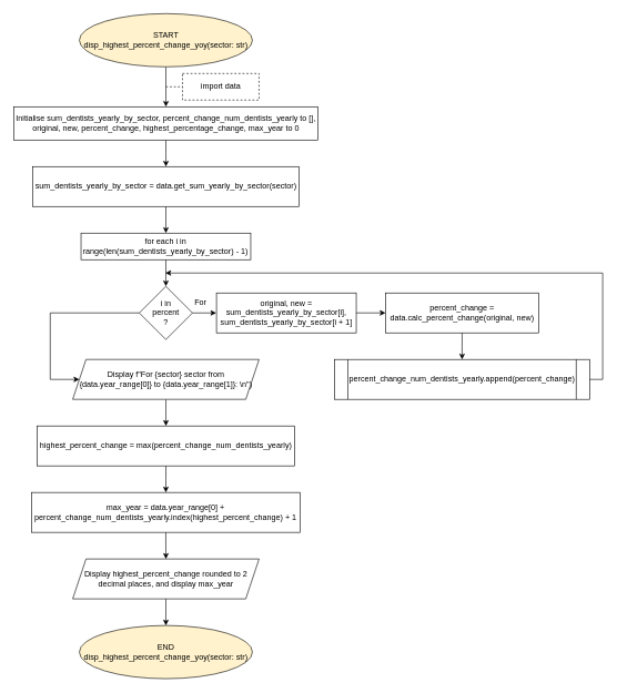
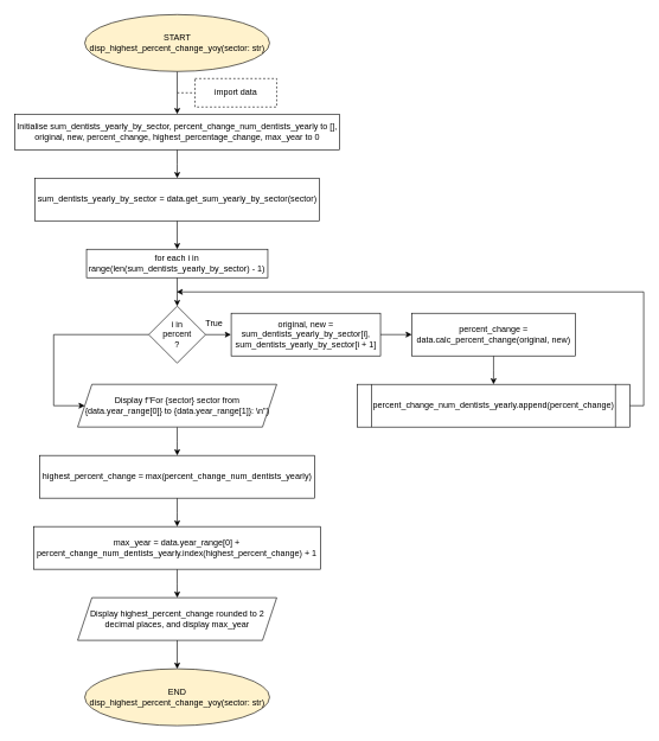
  <mxCell id="0" />
  <mxCell id="1" parent="0" />
  <mxCell id="2" value="" style="edgeStyle=orthogonalEdgeStyle;rounded=0;orthogonalLoop=1;jettySize=auto;html=1;" edge="1" parent="1" source="3" target="5"><mxGeometry relative="1" as="geometry" /></mxCell>
  <mxCell id="3" value="START&lt;br&gt;disp_highest_percent_change_yoy(sector: str)" style="ellipse;whiteSpace=wrap;html=1;rounded=0;fillColor=#fff2cc;" vertex="1" parent="1"><mxGeometry x="118.75" width="260" height="80" as="geometry" y="20" /></mxCell>
  <mxCell id="4" value="" style="edgeStyle=orthogonalEdgeStyle;rounded=0;orthogonalLoop=1;jettySize=auto;html=1;" edge="1" parent="1" source="5" target="9"><mxGeometry relative="1" as="geometry" /></mxCell>
  <mxCell id="5" value="Initialise sum_dentists_yearly_by_sector,&amp;nbsp;percent_change_num_dentists_yearly to [], original, new, percent_change, highest_percentage_change, max_year to 0" style="whiteSpace=wrap;html=1;rounded=0;" vertex="1" parent="1"><mxGeometry x="20.63" y="160" width="456.25" height="50" as="geometry" /></mxCell>
  <mxCell id="6" value="import data" style="rounded=0;whiteSpace=wrap;html=1;glass=0;dashed=1;" vertex="1" parent="1"><mxGeometry x="273.75" y="110" width="115" height="40" as="geometry" /></mxCell>
  <mxCell id="7" value="" style="endArrow=none;dashed=1;html=1;rounded=0;strokeColor=default;entryX=0;entryY=0.5;entryDx=0;entryDy=0;" edge="1" parent="1" target="6"><mxGeometry width="50" height="50" relative="1" as="geometry"><mxPoint x="248.75" y="130" as="sourcePoint" /><mxPoint x="440.75" y="360" as="targetPoint" /></mxGeometry></mxCell>
  <mxCell id="8" value="" style="edgeStyle=orthogonalEdgeStyle;rounded=0;orthogonalLoop=1;jettySize=auto;html=1;" edge="1" parent="1" source="9" target="11"><mxGeometry relative="1" as="geometry" /></mxCell>
  <mxCell id="9" value="sum_dentists_yearly_by_sector = data.get_sum_yearly_by_sector(sector)" style="rounded=0;whiteSpace=wrap;html=1;" vertex="1" parent="1"><mxGeometry x="48.75" y="250" width="400" height="60" as="geometry" /></mxCell>
  <mxCell id="10" value="" style="edgeStyle=orthogonalEdgeStyle;rounded=0;orthogonalLoop=1;jettySize=auto;html=1;" edge="1" parent="1" source="11" target="13"><mxGeometry relative="1" as="geometry" /></mxCell>
  <mxCell id="11" value="for each i in range(len(sum_dentists_yearly_by_sector) - 1)" style="rounded=0;whiteSpace=wrap;html=1;" vertex="1" parent="1"><mxGeometry x="121.25" y="350" width="255" height="40" as="geometry" /></mxCell>
  <mxCell id="12" style="edgeStyle=orthogonalEdgeStyle;rounded=0;orthogonalLoop=1;jettySize=auto;html=1;exitX=0;exitY=0.5;exitDx=0;exitDy=0;entryX=0;entryY=0.5;entryDx=0;entryDy=0;" edge="1" parent="1" source="13" target="23"><mxGeometry relative="1" as="geometry"><mxPoint x="75" y="570" as="targetPoint" /><Array as="points"><mxPoint x="75" y="470" /><mxPoint x="75" y="570" /></Array></mxGeometry></mxCell>
  <mxCell id="13" value="i in&lt;br&gt;percent&lt;br&gt;?" style="rhombus;whiteSpace=wrap;html=1;" vertex="1" parent="1"><mxGeometry x="208.75" y="430" width="80" height="80" as="geometry" /></mxCell>
  <mxCell id="14" value="" style="edgeStyle=orthogonalEdgeStyle;rounded=0;orthogonalLoop=1;jettySize=auto;html=1;" edge="1" parent="1"><mxGeometry relative="1" as="geometry"><mxPoint x="288.707" y="470.043" as="sourcePoint" /><mxPoint x="324.447" y="470.043" as="targetPoint" /></mxGeometry></mxCell>
- <mxCell id="15" value="For" style="text;html=1;strokeColor=none;fillColor=none;align=center;verticalAlign=middle;whiteSpace=wrap;rounded=0;" vertex="1" parent="1"><mxGeometry x="271.25" y="440" width="60" height="30" as="geometry" /></mxCell>
+ <mxCell id="15" value="True" style="text;html=1;strokeColor=none;fillColor=none;align=center;verticalAlign=middle;whiteSpace=wrap;rounded=0;" vertex="1" parent="1"><mxGeometry x="271.25" y="440" width="60" height="30" as="geometry" /></mxCell>
  <mxCell id="16" value="" style="edgeStyle=orthogonalEdgeStyle;rounded=0;orthogonalLoop=1;jettySize=auto;html=1;" edge="1" parent="1" source="17" target="19"><mxGeometry relative="1" as="geometry" /></mxCell>
  <mxCell id="17" value="original, new = sum_dentists_yearly_by_sector[i], sum_dentists_yearly_by_sector[i + 1]" style="rounded=0;whiteSpace=wrap;html=1;" vertex="1" parent="1"><mxGeometry x="324.75" y="440" width="210" height="60" as="geometry" /></mxCell>
  <mxCell id="18" value="" style="edgeStyle=orthogonalEdgeStyle;rounded=0;orthogonalLoop=1;jettySize=auto;html=1;" edge="1" parent="1" source="19"><mxGeometry relative="1" as="geometry"><mxPoint x="693.75" y="540" as="targetPoint" /></mxGeometry></mxCell>
  <mxCell id="19" value="percent_change = data.calc_percent_change(original, new)" style="whiteSpace=wrap;html=1;rounded=0;" vertex="1" parent="1"><mxGeometry x="578.75" y="440" width="230" height="60" as="geometry" /></mxCell>
  <mxCell id="20" style="edgeStyle=orthogonalEdgeStyle;rounded=0;orthogonalLoop=1;jettySize=auto;html=1;exitX=1;exitY=0.5;exitDx=0;exitDy=0;" edge="1" parent="1" source="21"><mxGeometry relative="1" as="geometry"><mxPoint x="248" y="410" as="targetPoint" /><Array as="points"><mxPoint x="905" y="570" /></Array></mxGeometry></mxCell>
  <mxCell id="21" value="percent_change_num_dentists_yearly.append(percent_change)" style="shape=process;whiteSpace=wrap;html=1;backgroundOutline=1;size=0.051;" vertex="1" parent="1"><mxGeometry x="502.19" y="540" width="383.13" height="60" as="geometry" /></mxCell>
  <mxCell id="22" value="" style="edgeStyle=orthogonalEdgeStyle;rounded=0;orthogonalLoop=1;jettySize=auto;html=1;" edge="1" parent="1" source="23" target="25"><mxGeometry relative="1" as="geometry" /></mxCell>
  <mxCell id="23" value="Display f&quot;For {sector} sector from {data.year_range[0]} to {data.year_range[1]}: \n&quot;)" style="shape=parallelogram;perimeter=parallelogramPerimeter;whiteSpace=wrap;html=1;fixedSize=1;" vertex="1" parent="1"><mxGeometry x="108.75" y="540" width="280" height="60" as="geometry" /></mxCell>
  <mxCell id="24" value="" style="edgeStyle=orthogonalEdgeStyle;rounded=0;orthogonalLoop=1;jettySize=auto;html=1;" edge="1" parent="1" source="25" target="27"><mxGeometry relative="1" as="geometry" /></mxCell>
  <mxCell id="25" value="highest_percent_change = max(percent_change_num_dentists_yearly)" style="whiteSpace=wrap;html=1;" vertex="1" parent="1"><mxGeometry x="55.63" y="640" width="386.25" height="60" as="geometry" /></mxCell>
  <mxCell id="26" value="" style="edgeStyle=orthogonalEdgeStyle;rounded=0;orthogonalLoop=1;jettySize=auto;html=1;" edge="1" parent="1" source="27" target="29"><mxGeometry relative="1" as="geometry" /></mxCell>
  <mxCell id="27" value="max_year = data.year_range[0] + percent_change_num_dentists_yearly.index(highest_percent_change) + 1" style="whiteSpace=wrap;html=1;" vertex="1" parent="1"><mxGeometry x="47.03" y="740" width="403.44" height="60" as="geometry" /></mxCell>
  <mxCell id="28" value="" style="edgeStyle=orthogonalEdgeStyle;rounded=0;orthogonalLoop=1;jettySize=auto;html=1;" edge="1" parent="1" source="29" target="30"><mxGeometry relative="1" as="geometry" /></mxCell>
  <mxCell id="29" value="Display highest_percent_change rounded to 2 decimal places, and display max_year" style="shape=parallelogram;perimeter=parallelogramPerimeter;whiteSpace=wrap;html=1;fixedSize=1;" vertex="1" parent="1"><mxGeometry x="108.75" y="840" width="280" height="60" as="geometry" /></mxCell>
  <mxCell id="30" value="END&lt;br&gt;disp_highest_percent_change_yoy(sector: str)" style="ellipse;whiteSpace=wrap;html=1;rounded=0;fillColor=#fff2cc;" vertex="1" parent="1"><mxGeometry x="118.75" y="940" width="260" height="80" as="geometry" /></mxCell>
